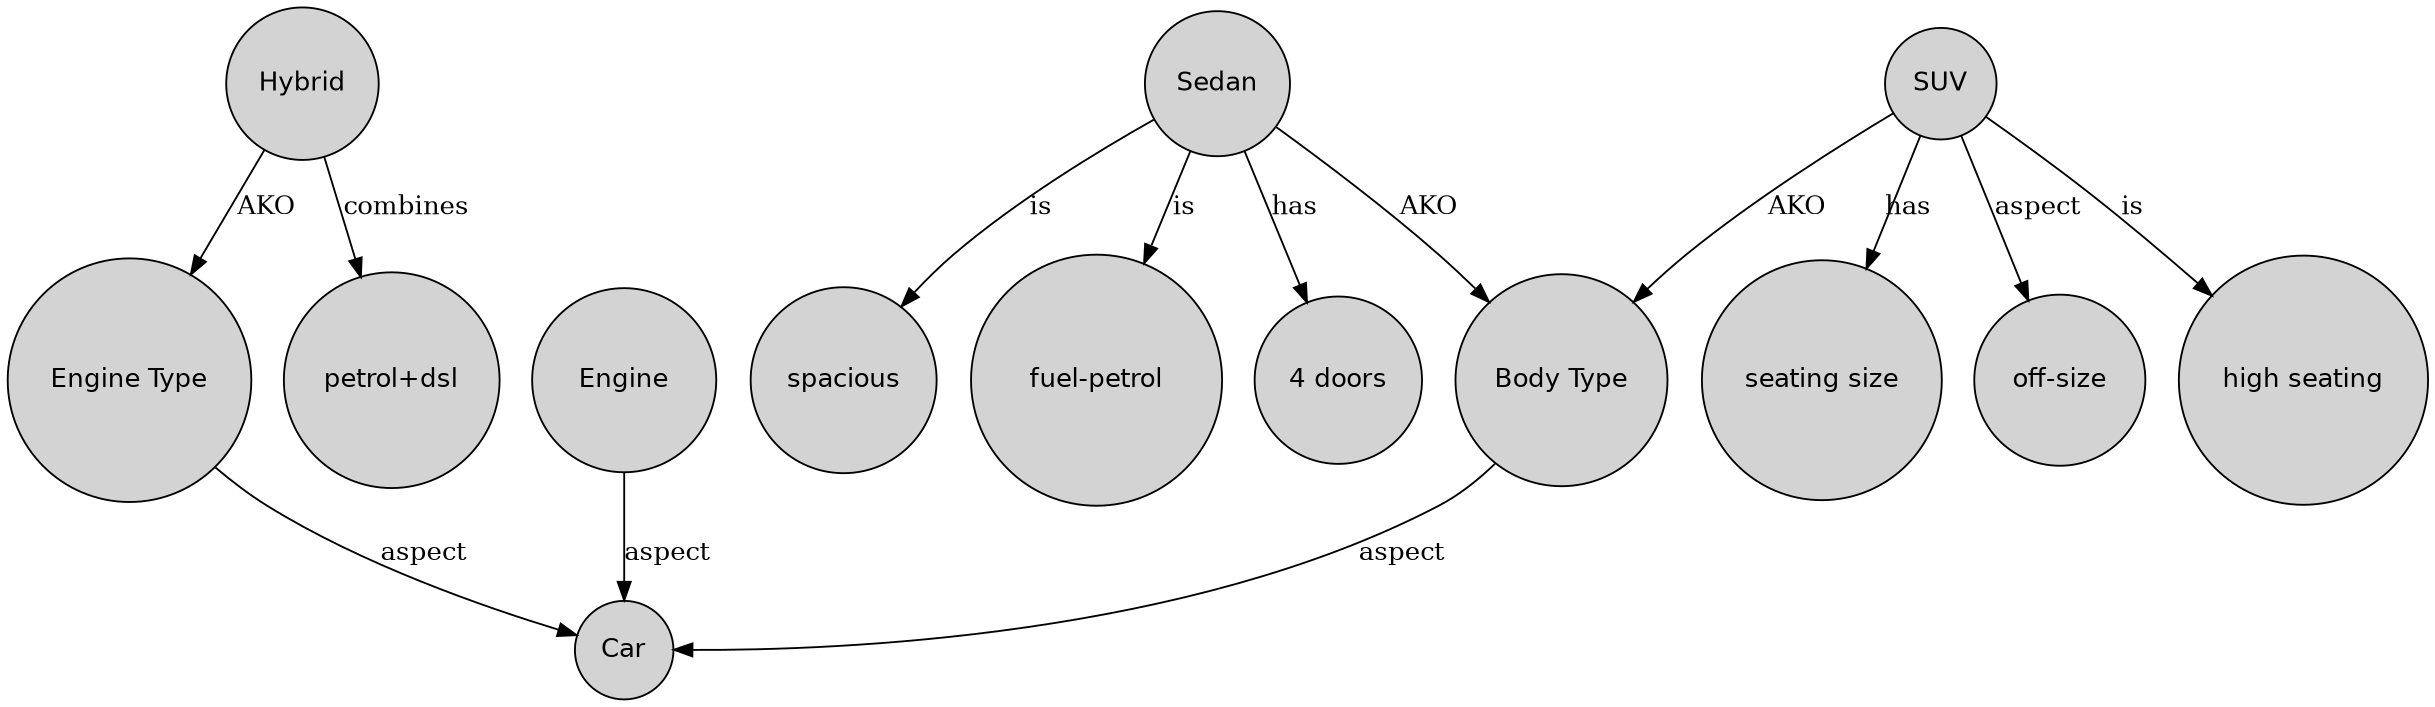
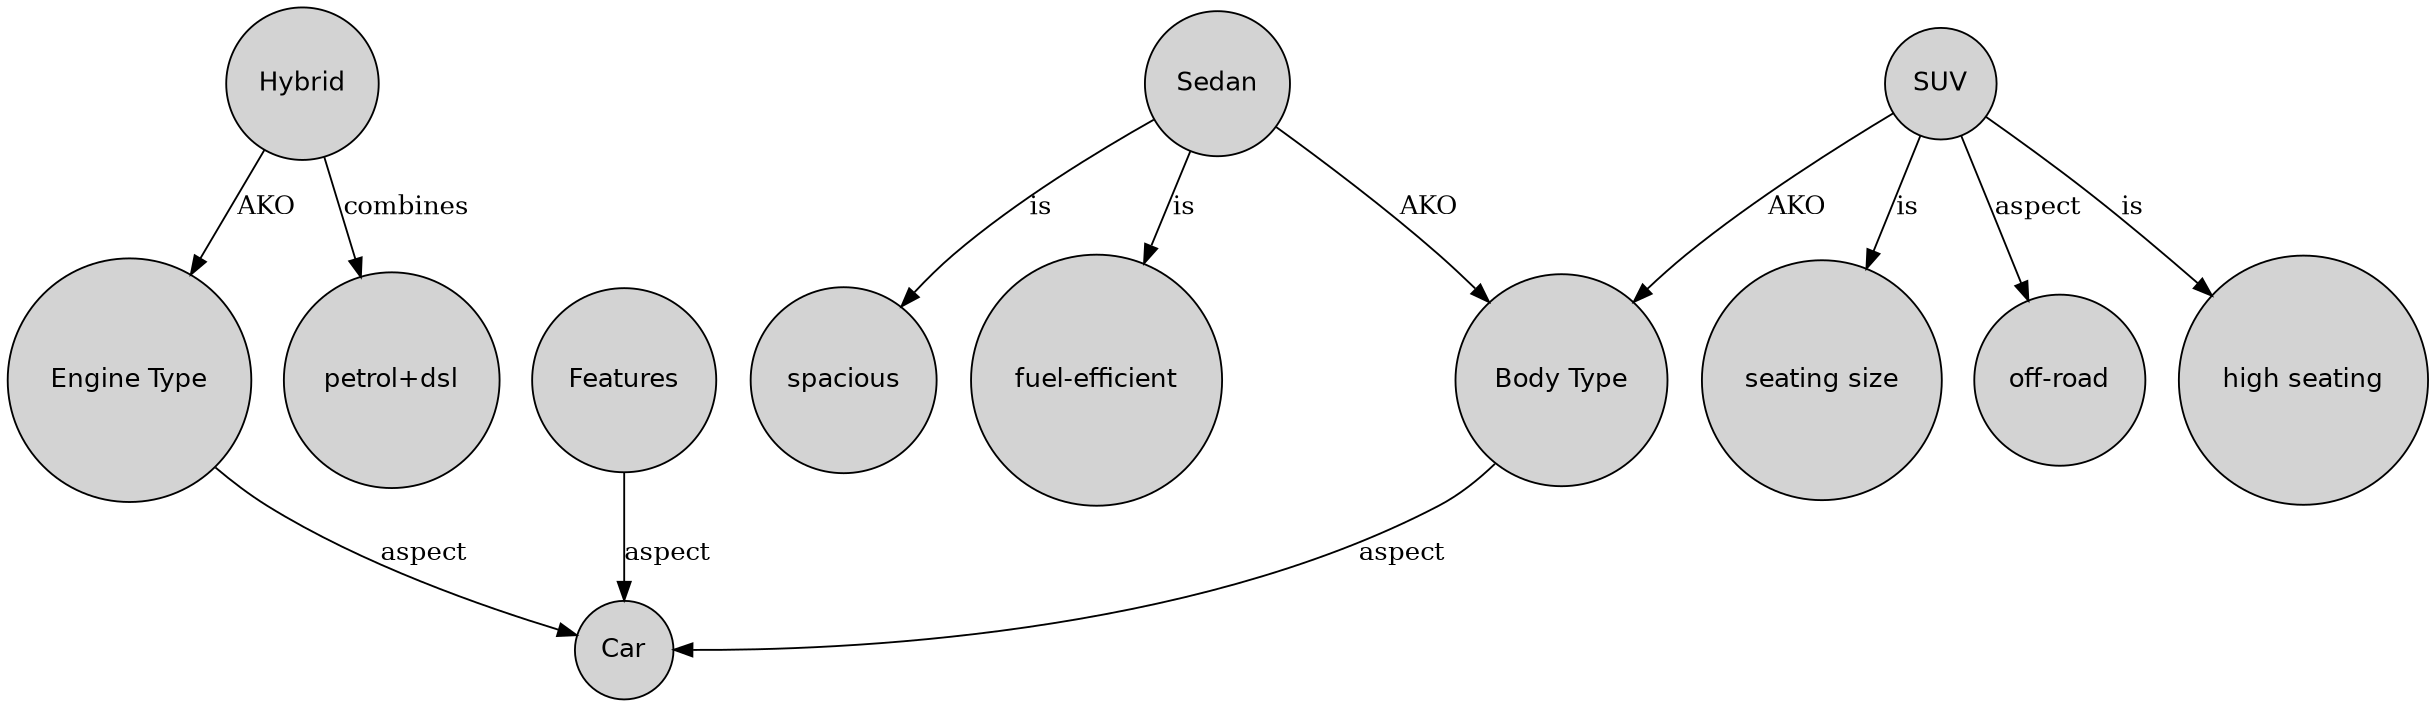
  digraph {
    node [fillcolor=lightgrey fontname=Helvetica shape=circle style=filled]
    "Body Type"
    Car
    "Engine Type"
-   Features [label=Engine]
+   Features
    Sedan
-   "4 doors"
    spacious
-   "fuel-efficient" [label="fuel-petrol"]
+   "fuel-efficient"
    SUV
    n10 [label="seating size"]
-   "off-road" [label="off-size"]
+   "off-road"
    "high seating"
    Hybrid
    "petrol+dsl"
    "Body Type" -> Car [label=aspect]
    "Engine Type" -> Car [label=aspect]
    Features -> Car [label=aspect]
    Sedan -> "Body Type" [label=AKO]
-   Sedan -> "4 doors" [label=has]
    Sedan -> spacious [label=is]
    Sedan -> "fuel-efficient" [label=is]
    SUV -> "Body Type" [label=AKO]
-   SUV -> n10 [label=has]
+   SUV -> n10 [label=is]
    SUV -> "off-road" [label=aspect]
    SUV -> "high seating" [label=is]
    Hybrid -> "Engine Type" [label=AKO]
    Hybrid -> "petrol+dsl" [label=combines]
  }
